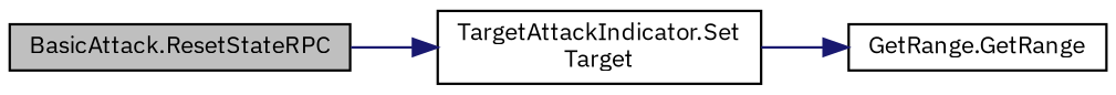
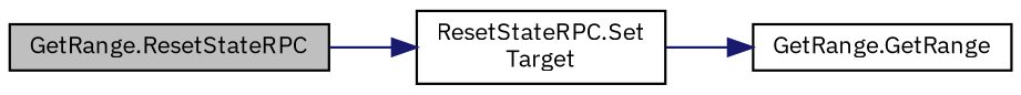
  digraph {
    fontname="IBM Plex Sans"
    rankdir=LR
    node [color=black fillcolor=white fontname="IBM Plex Sans" fontsize=10 shape=record style=filled]
    edge [color=midnightblue fontname="IBM Plex Sans" fontsize=10 labelfontname=Helvetica labelfontsize=10 style=solid]
-   n1 [fillcolor=grey75 fontcolor=black height=0.2 label="BasicAttack.ResetStateRPC" width=0.4]
-   n2 [height=0.2 label="TargetAttackIndicator.Set\lTarget" width=0.4]
+   n1 [fillcolor=grey75 fontcolor=black height=0.2 label="GetRange.ResetStateRPC" width=0.4]
+   n2 [height=0.2 label="ResetStateRPC.Set\lTarget" width=0.4]
    n3 [height=0.2 label="GetRange.GetRange" width=0.4]
    n1 -> n2
    n2 -> n3
  }
